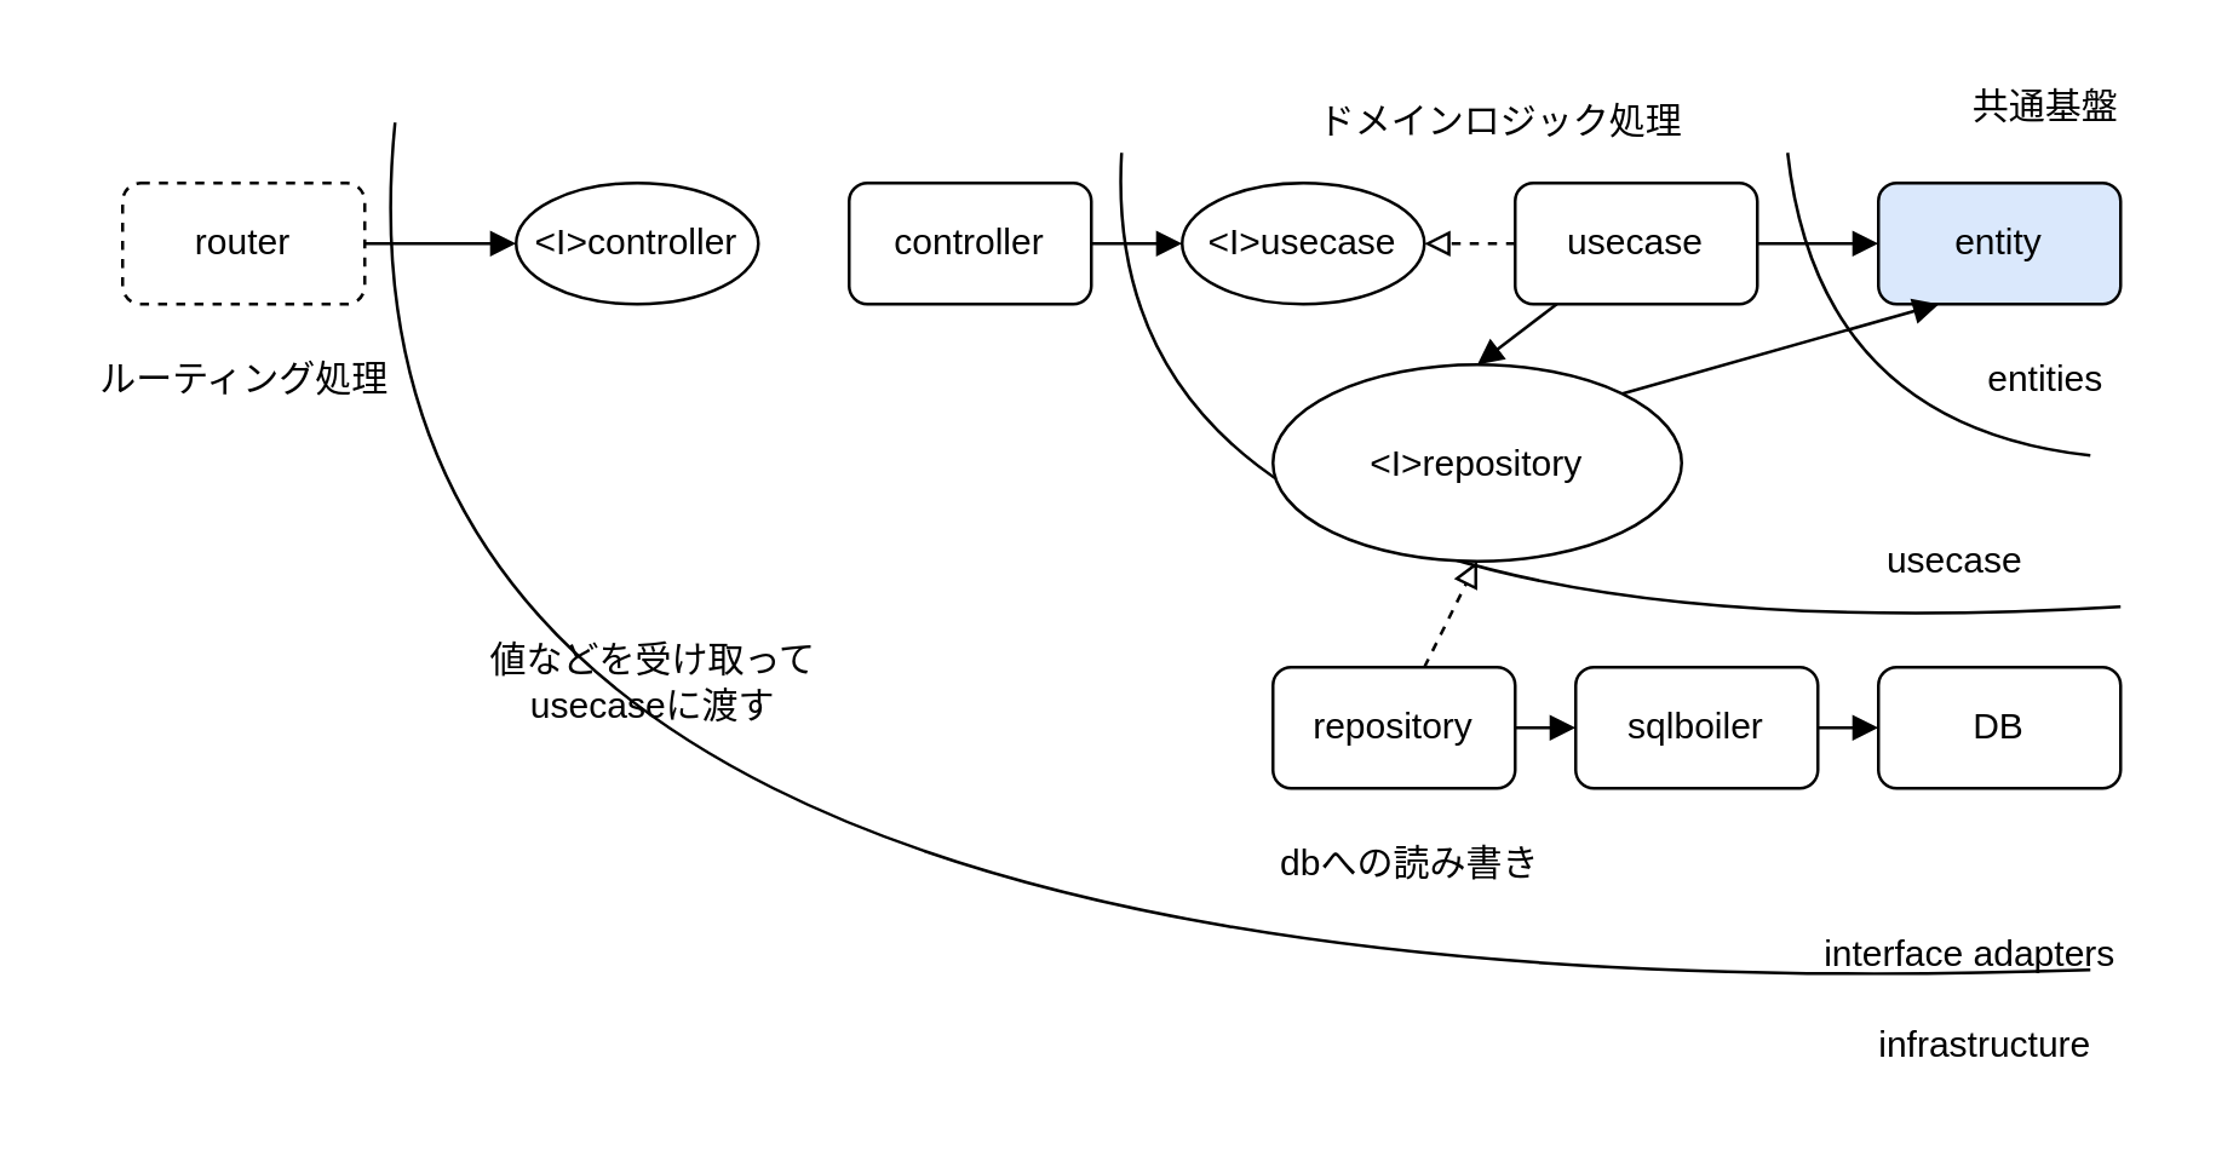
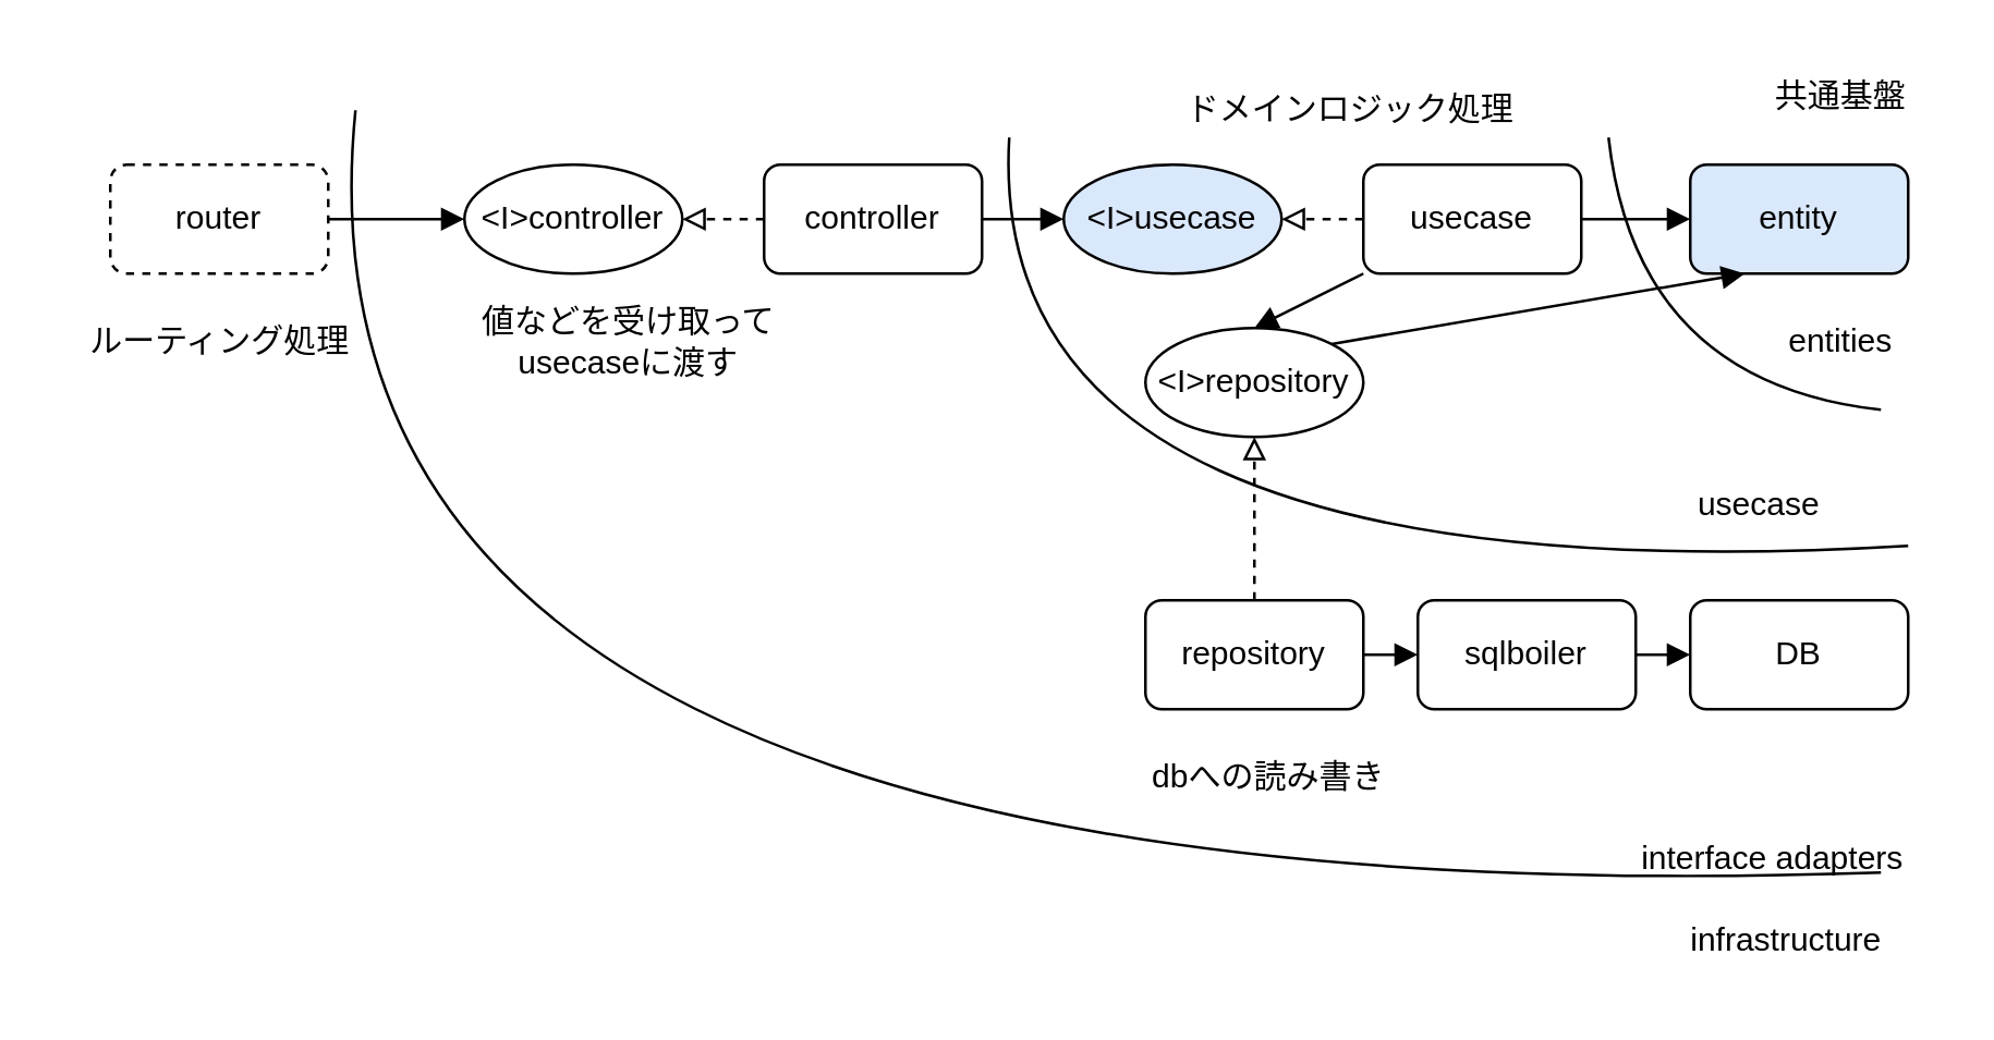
  <mxCell id="0" />
  <mxCell id="1" parent="0" />
  <mxCell id="2" value="entity" style="rounded=1;whiteSpace=wrap;html=1;fillColor=#dae8fc;" vertex="1" parent="1"><mxGeometry x="620" y="60" width="80" height="40" as="geometry" /></mxCell>
  <mxCell id="3" value="" style="curved=1;endArrow=none;html=1;endFill=0;" edge="1" parent="1"><mxGeometry width="50" height="50" relative="1" as="geometry"><mxPoint x="690" y="150" as="sourcePoint" /><mxPoint x="590" y="50" as="targetPoint" /><Array as="points"><mxPoint x="600" y="140" /></Array></mxGeometry></mxCell>
  <mxCell id="4" style="edgeStyle=none;html=1;entryX=0;entryY=0.5;entryDx=0;entryDy=0;endArrow=block;endFill=1;" edge="1" parent="1" source="7" target="2"><mxGeometry relative="1" as="geometry" /></mxCell>
  <mxCell id="5" style="edgeStyle=none;html=1;endArrow=block;endFill=0;dashed=1;strokeWidth=1;" edge="1" parent="1" source="7"><mxGeometry relative="1" as="geometry"><mxPoint x="470" y="80" as="targetPoint" /></mxGeometry></mxCell>
  <mxCell id="6" style="edgeStyle=none;html=1;entryX=0.5;entryY=0;entryDx=0;entryDy=0;strokeWidth=1;endArrow=block;endFill=1;" edge="1" parent="1" source="7" target="18"><mxGeometry relative="1" as="geometry" /></mxCell>
  <mxCell id="7" value="usecase" style="rounded=1;whiteSpace=wrap;html=1;" vertex="1" parent="1"><mxGeometry x="500" y="60" width="80" height="40" as="geometry" /></mxCell>
- <mxCell id="8" value="&amp;lt;I&amp;gt;usecase" style="ellipse;whiteSpace=wrap;html=1;" vertex="1" parent="1"><mxGeometry x="390" y="60" width="80" height="40" as="geometry" /></mxCell>
+ <mxCell id="8" value="&amp;lt;I&amp;gt;usecase" style="ellipse;whiteSpace=wrap;html=1;fillColor=#dae8fc;" vertex="1" parent="1"><mxGeometry x="390" y="60" width="80" height="40" as="geometry" /></mxCell>
  <mxCell id="9" value="" style="curved=1;endArrow=none;html=1;endFill=0;" edge="1" parent="1"><mxGeometry width="50" height="50" relative="1" as="geometry"><mxPoint x="700" y="200" as="sourcePoint" /><mxPoint x="370" y="50" as="targetPoint" /><Array as="points"><mxPoint x="360" y="220" /></Array></mxGeometry></mxCell>
+ <mxCell id="10" style="edgeStyle=none;html=1;entryX=1;entryY=0.5;entryDx=0;entryDy=0;dashed=1;strokeWidth=1;endArrow=block;endFill=0;" edge="1" parent="1" source="12" target="13"><mxGeometry relative="1" as="geometry" /></mxCell>
  <mxCell id="11" style="edgeStyle=none;html=1;entryX=0;entryY=0.5;entryDx=0;entryDy=0;strokeWidth=1;endArrow=block;endFill=1;" edge="1" parent="1" source="12" target="8"><mxGeometry relative="1" as="geometry" /></mxCell>
  <mxCell id="12" value="controller" style="rounded=1;whiteSpace=wrap;html=1;" vertex="1" parent="1"><mxGeometry x="280" y="60" width="80" height="40" as="geometry" /></mxCell>
  <mxCell id="13" value="&amp;lt;I&amp;gt;controller" style="ellipse;whiteSpace=wrap;html=1;" vertex="1" parent="1"><mxGeometry x="170" y="60" width="80" height="40" as="geometry" /></mxCell>
  <mxCell id="14" value="" style="curved=1;endArrow=none;html=1;endFill=0;" edge="1" parent="1"><mxGeometry width="50" height="50" relative="1" as="geometry"><mxPoint x="690" y="320" as="sourcePoint" /><mxPoint x="130" y="40" as="targetPoint" /><Array as="points"><mxPoint x="100" y="340" /></Array></mxGeometry></mxCell>
  <mxCell id="15" style="edgeStyle=none;html=1;entryX=0;entryY=0.5;entryDx=0;entryDy=0;strokeWidth=1;endArrow=block;endFill=1;" edge="1" parent="1" source="16" target="13"><mxGeometry relative="1" as="geometry" /></mxCell>
  <mxCell id="16" value="router" style="rounded=1;whiteSpace=wrap;html=1;dashed=1;" vertex="1" parent="1"><mxGeometry x="40" y="60" width="80" height="40" as="geometry" /></mxCell>
  <mxCell id="17" style="edgeStyle=none;html=1;exitX=1;exitY=0;exitDx=0;exitDy=0;entryX=0.25;entryY=1;entryDx=0;entryDy=0;strokeWidth=1;endArrow=block;endFill=1;" edge="1" parent="1" source="18" target="2"><mxGeometry relative="1" as="geometry" /></mxCell>
- <mxCell id="18" value="&amp;lt;I&amp;gt;repository" style="ellipse;whiteSpace=wrap;html=1;" vertex="1" parent="1"><mxGeometry x="420" y="120" width="135" height="65" as="geometry" /></mxCell>
+ <mxCell id="18" value="&amp;lt;I&amp;gt;repository" style="ellipse;whiteSpace=wrap;html=1;" vertex="1" parent="1"><mxGeometry x="420" y="120" width="80" height="40" as="geometry" /></mxCell>
  <mxCell id="19" style="edgeStyle=none;html=1;entryX=0.5;entryY=1;entryDx=0;entryDy=0;strokeWidth=1;endArrow=block;endFill=0;dashed=1;" edge="1" parent="1" source="21" target="18"><mxGeometry relative="1" as="geometry" /></mxCell>
  <mxCell id="20" style="edgeStyle=none;html=1;strokeWidth=1;endArrow=block;endFill=1;" edge="1" parent="1" source="21" target="28"><mxGeometry relative="1" as="geometry" /></mxCell>
  <mxCell id="21" value="repository" style="rounded=1;whiteSpace=wrap;html=1;" vertex="1" parent="1"><mxGeometry x="420" y="220" width="80" height="40" as="geometry" /></mxCell>
  <mxCell id="22" value="ルーティング処理" style="text;html=1;align=center;verticalAlign=middle;resizable=0;points=[];autosize=1;strokeColor=none;fillColor=none;" vertex="1" parent="1"><mxGeometry x="20" y="110" width="120" height="30" as="geometry" /></mxCell>
- <mxCell id="23" value="値などを受け取って&lt;br&gt;usecaseに渡す" style="text;html=1;align=center;verticalAlign=middle;resizable=0;points=[];autosize=1;strokeColor=none;fillColor=none;" vertex="1" parent="1"><mxGeometry x="150" y="205" width="130" height="40" as="geometry" /></mxCell>
+ <mxCell id="23" value="値などを受け取って&lt;br&gt;usecaseに渡す" style="text;html=1;align=center;verticalAlign=middle;resizable=0;points=[];autosize=1;strokeColor=none;fillColor=none;" vertex="1" parent="1"><mxGeometry x="165" y="105" width="130" height="40" as="geometry" /></mxCell>
  <mxCell id="24" value="ドメインロジック処理" style="text;html=1;align=center;verticalAlign=middle;resizable=0;points=[];autosize=1;strokeColor=none;fillColor=none;" vertex="1" parent="1"><mxGeometry x="425" y="25" width="140" height="30" as="geometry" /></mxCell>
  <mxCell id="25" value="dbへの読み書き" style="text;html=1;align=center;verticalAlign=middle;resizable=0;points=[];autosize=1;strokeColor=none;fillColor=none;" vertex="1" parent="1"><mxGeometry x="410" y="270" width="110" height="30" as="geometry" /></mxCell>
  <mxCell id="26" value="共通基盤" style="text;html=1;align=center;verticalAlign=middle;resizable=0;points=[];autosize=1;strokeColor=none;fillColor=none;" vertex="1" parent="1"><mxGeometry x="640" y="20" width="70" height="30" as="geometry" /></mxCell>
  <mxCell id="27" style="edgeStyle=none;html=1;entryX=0;entryY=0.5;entryDx=0;entryDy=0;strokeWidth=1;endArrow=block;endFill=1;" edge="1" parent="1" source="28" target="29"><mxGeometry relative="1" as="geometry" /></mxCell>
  <mxCell id="28" value="sqlboiler" style="rounded=1;whiteSpace=wrap;html=1;" vertex="1" parent="1"><mxGeometry x="520" y="220" width="80" height="40" as="geometry" /></mxCell>
  <mxCell id="29" value="DB" style="rounded=1;whiteSpace=wrap;html=1;" vertex="1" parent="1"><mxGeometry x="620" y="220" width="80" height="40" as="geometry" /></mxCell>
  <mxCell id="30" value="interface adapters" style="text;html=1;align=center;verticalAlign=middle;resizable=0;points=[];autosize=1;strokeColor=none;fillColor=none;" vertex="1" parent="1"><mxGeometry x="590" y="300" width="120" height="30" as="geometry" /></mxCell>
  <mxCell id="31" value="infrastructure" style="text;html=1;align=center;verticalAlign=middle;resizable=0;points=[];autosize=1;strokeColor=none;fillColor=none;" vertex="1" parent="1"><mxGeometry x="610" y="330" width="90" height="30" as="geometry" /></mxCell>
  <mxCell id="32" value="usecase" style="text;html=1;align=center;verticalAlign=middle;resizable=0;points=[];autosize=1;strokeColor=none;fillColor=none;" vertex="1" parent="1"><mxGeometry x="610" y="170" width="70" height="30" as="geometry" /></mxCell>
  <mxCell id="33" value="entities" style="text;html=1;align=center;verticalAlign=middle;resizable=0;points=[];autosize=1;strokeColor=none;fillColor=none;" vertex="1" parent="1"><mxGeometry x="645" y="110" width="60" height="30" as="geometry" /></mxCell>
